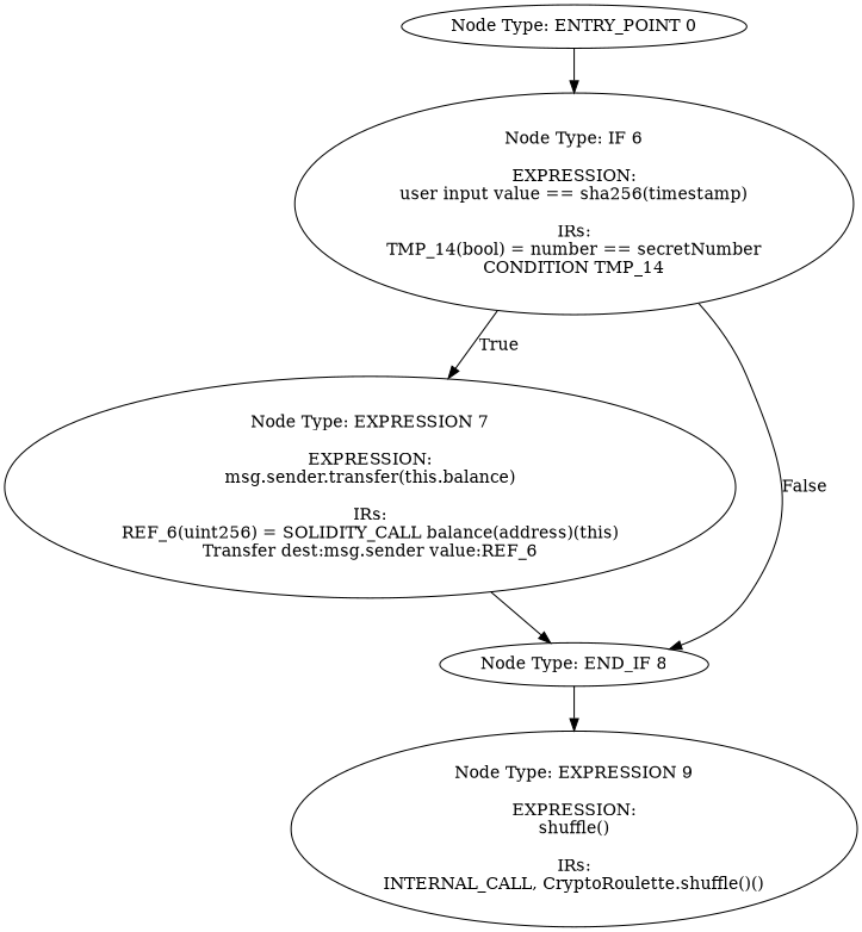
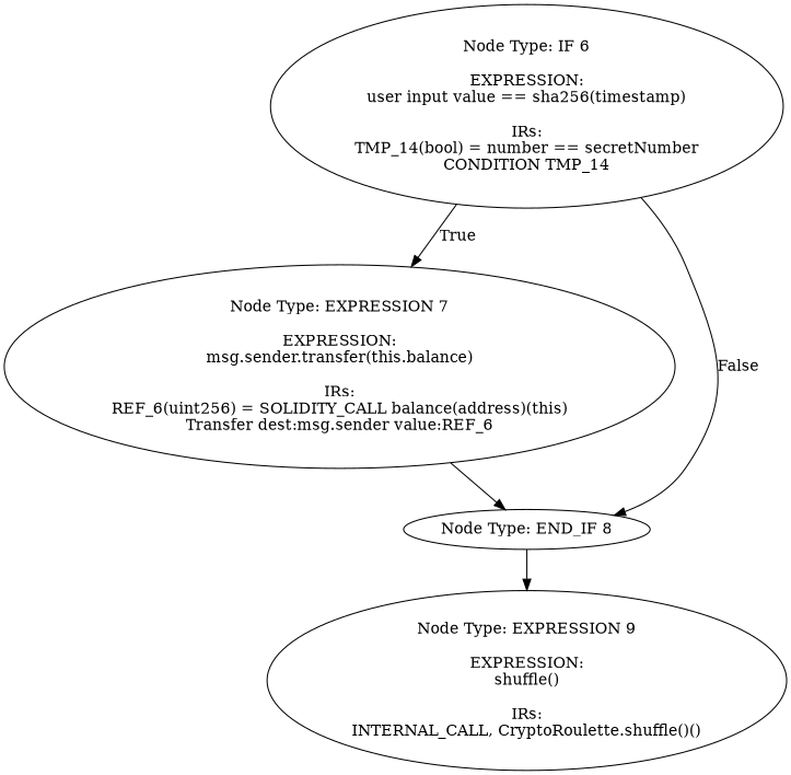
  digraph {
-   n1 [label="Node Type: ENTRY_POINT 0\n"]
    n2 [label="Node Type: IF 6\n\nEXPRESSION:\nuser input value == sha256(timestamp)\n\nIRs:\nTMP_14(bool) = number == secretNumber\nCONDITION TMP_14"]
    n3 [label="Node Type: EXPRESSION 7\n\nEXPRESSION:\nmsg.sender.transfer(this.balance)\n\nIRs:\nREF_6(uint256) = SOLIDITY_CALL balance(address)(this)\nTransfer dest:msg.sender value:REF_6"]
    n4 [label="Node Type: END_IF 8\n"]
    n5 [label="Node Type: EXPRESSION 9\n\nEXPRESSION:\nshuffle()\n\nIRs:\nINTERNAL_CALL, CryptoRoulette.shuffle()()"]
-   n1 -> n2
    n2 -> n3 [label=True]
    n2 -> n4 [label=False]
    n3 -> n4
    n4 -> n5
  }
